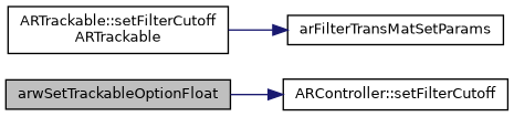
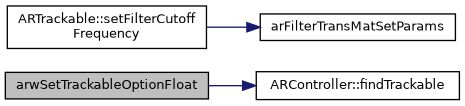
  digraph {
    rankdir=LR
    node [color=black fillcolor=white fontname=Helvetica fontsize=10 shape=record style=filled]
    edge [color=midnightblue fontname=Helvetica fontsize=10 labelfontname=Helvetica labelfontsize=10 style=solid]
    n1 [fillcolor=grey75 fontcolor=black height=0.2 label=arwSetTrackableOptionFloat width=0.4]
-   n2 [height=0.2 label="ARController::setFilterCutoff" width=0.4]
-   n3 [height=0.2 label="ARTrackable::setFilterCutoff\lARTrackable" width=0.4]
+   n2 [height=0.2 label="ARController::findTrackable" width=0.4]
+   n3 [height=0.2 label="ARTrackable::setFilterCutoff\lFrequency" width=0.4]
    n4 [height=0.2 label=arFilterTransMatSetParams width=0.4]
    n1 -> n2
    n3 -> n4
  }
